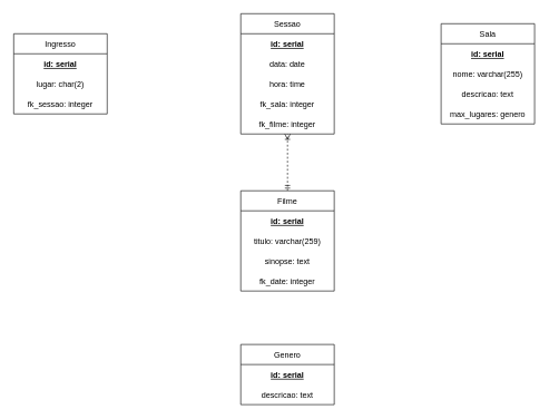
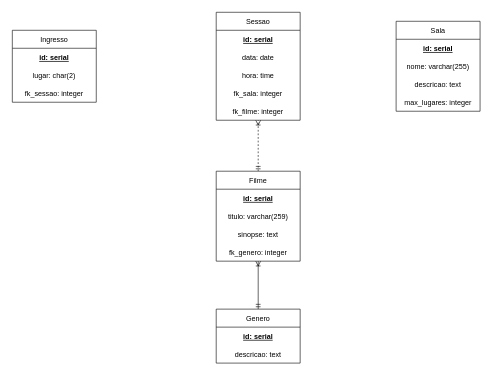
  <mxCell id="0" />
  <mxCell id="1" parent="0" />
  <mxCell id="2" style="edgeStyle=orthogonalEdgeStyle;rounded=0;orthogonalLoop=1;jettySize=auto;html=1;exitX=0.5;exitY=0;exitDx=0;exitDy=0;endArrow=ERoneToMany;endFill=0;startArrow=ERmandOne;startFill=0;dashed=1;" parent="1" source="3" target="12" edge="1"><mxGeometry relative="1" as="geometry" /></mxCell>
  <mxCell id="3" value="Filme" style="swimlane;fontStyle=0;childLayout=stackLayout;horizontal=1;startSize=30;horizontalStack=0;resizeParent=1;resizeParentMax=0;resizeLast=0;collapsible=1;marginBottom=0;align=center;" parent="1" vertex="1"><mxGeometry x="360" y="285" width="140" height="150" as="geometry" /></mxCell>
  <mxCell id="4" value="id: serial" style="text;strokeColor=none;fillColor=none;align=center;verticalAlign=middle;spacingLeft=4;spacingRight=4;overflow=hidden;points=[[0,0.5],[1,0.5]];portConstraint=eastwest;rotatable=0;fontStyle=5" parent="3" vertex="1"><mxGeometry y="30" width="140" height="30" as="geometry" /></mxCell>
  <mxCell id="5" value="titulo: varchar(259)" style="text;strokeColor=none;fillColor=none;align=center;verticalAlign=middle;spacingLeft=4;spacingRight=4;overflow=hidden;points=[[0,0.5],[1,0.5]];portConstraint=eastwest;rotatable=0;" parent="3" vertex="1"><mxGeometry y="60" width="140" height="30" as="geometry" /></mxCell>
  <mxCell id="6" value="sinopse: text" style="text;strokeColor=none;fillColor=none;align=center;verticalAlign=middle;spacingLeft=4;spacingRight=4;overflow=hidden;points=[[0,0.5],[1,0.5]];portConstraint=eastwest;rotatable=0;" parent="3" vertex="1"><mxGeometry y="90" width="140" height="30" as="geometry" /></mxCell>
- <mxCell id="7" value="fk_date: integer" style="text;strokeColor=none;fillColor=none;align=center;verticalAlign=middle;spacingLeft=4;spacingRight=4;overflow=hidden;points=[[0,0.5],[1,0.5]];portConstraint=eastwest;rotatable=0;" parent="3" vertex="1"><mxGeometry y="120" width="140" height="30" as="geometry" /></mxCell>
+ <mxCell id="7" value="fk_genero: integer" style="text;strokeColor=none;fillColor=none;align=center;verticalAlign=middle;spacingLeft=4;spacingRight=4;overflow=hidden;points=[[0,0.5],[1,0.5]];portConstraint=eastwest;rotatable=0;" parent="3" vertex="1"><mxGeometry y="120" width="140" height="30" as="geometry" /></mxCell>
  <mxCell id="8" value="Ingresso" style="swimlane;fontStyle=0;childLayout=stackLayout;horizontal=1;startSize=30;horizontalStack=0;resizeParent=1;resizeParentMax=0;resizeLast=0;collapsible=1;marginBottom=0;align=center;" parent="1" vertex="1"><mxGeometry x="20" y="50" width="140" height="120" as="geometry" /></mxCell>
  <mxCell id="9" value="id: serial" style="text;strokeColor=none;fillColor=none;align=center;verticalAlign=middle;spacingLeft=4;spacingRight=4;overflow=hidden;points=[[0,0.5],[1,0.5]];portConstraint=eastwest;rotatable=0;fontStyle=5" parent="8" vertex="1"><mxGeometry y="30" width="140" height="30" as="geometry" /></mxCell>
  <mxCell id="10" value="lugar: char(2)" style="text;strokeColor=none;fillColor=none;align=center;verticalAlign=middle;spacingLeft=4;spacingRight=4;overflow=hidden;points=[[0,0.5],[1,0.5]];portConstraint=eastwest;rotatable=0;" parent="8" vertex="1"><mxGeometry y="60" width="140" height="30" as="geometry" /></mxCell>
  <mxCell id="11" value="fk_sessao: integer" style="text;strokeColor=none;fillColor=none;align=center;verticalAlign=middle;spacingLeft=4;spacingRight=4;overflow=hidden;points=[[0,0.5],[1,0.5]];portConstraint=eastwest;rotatable=0;" parent="8" vertex="1"><mxGeometry y="90" width="140" height="30" as="geometry" /></mxCell>
  <mxCell id="12" value="Sessao" style="swimlane;fontStyle=0;childLayout=stackLayout;horizontal=1;startSize=30;horizontalStack=0;resizeParent=1;resizeParentMax=0;resizeLast=0;collapsible=1;marginBottom=0;align=center;" parent="1" vertex="1"><mxGeometry x="360" y="20" width="140" height="180" as="geometry" /></mxCell>
  <mxCell id="13" value="id: serial" style="text;strokeColor=none;fillColor=none;align=center;verticalAlign=middle;spacingLeft=4;spacingRight=4;overflow=hidden;points=[[0,0.5],[1,0.5]];portConstraint=eastwest;rotatable=0;fontStyle=5" parent="12" vertex="1"><mxGeometry y="30" width="140" height="30" as="geometry" /></mxCell>
  <mxCell id="14" value="data: date" style="text;strokeColor=none;fillColor=none;align=center;verticalAlign=middle;spacingLeft=4;spacingRight=4;overflow=hidden;points=[[0,0.5],[1,0.5]];portConstraint=eastwest;rotatable=0;fontStyle=0" parent="12" vertex="1"><mxGeometry y="60" width="140" height="30" as="geometry" /></mxCell>
  <mxCell id="15" value="hora: time" style="text;strokeColor=none;fillColor=none;align=center;verticalAlign=middle;spacingLeft=4;spacingRight=4;overflow=hidden;points=[[0,0.5],[1,0.5]];portConstraint=eastwest;rotatable=0;fontStyle=0" parent="12" vertex="1"><mxGeometry y="90" width="140" height="30" as="geometry" /></mxCell>
  <mxCell id="16" value="fk_sala: integer" style="text;strokeColor=none;fillColor=none;align=center;verticalAlign=middle;spacingLeft=4;spacingRight=4;overflow=hidden;points=[[0,0.5],[1,0.5]];portConstraint=eastwest;rotatable=0;fontStyle=0" parent="12" vertex="1"><mxGeometry y="120" width="140" height="30" as="geometry" /></mxCell>
  <mxCell id="17" value="fk_filme: integer" style="text;strokeColor=none;fillColor=none;align=center;verticalAlign=middle;spacingLeft=4;spacingRight=4;overflow=hidden;points=[[0,0.5],[1,0.5]];portConstraint=eastwest;rotatable=0;fontStyle=0" parent="12" vertex="1"><mxGeometry y="150" width="140" height="30" as="geometry" /></mxCell>
  <mxCell id="18" value="Sala" style="swimlane;fontStyle=0;childLayout=stackLayout;horizontal=1;startSize=30;horizontalStack=0;resizeParent=1;resizeParentMax=0;resizeLast=0;collapsible=1;marginBottom=0;align=center;" parent="1" vertex="1"><mxGeometry x="660" y="35" width="140" height="150" as="geometry" /></mxCell>
  <mxCell id="19" value="id: serial" style="text;strokeColor=none;fillColor=none;align=center;verticalAlign=middle;spacingLeft=4;spacingRight=4;overflow=hidden;points=[[0,0.5],[1,0.5]];portConstraint=eastwest;rotatable=0;fontStyle=5" parent="18" vertex="1"><mxGeometry y="30" width="140" height="30" as="geometry" /></mxCell>
  <mxCell id="20" value="nome: varchar(255)" style="text;strokeColor=none;fillColor=none;align=center;verticalAlign=middle;spacingLeft=4;spacingRight=4;overflow=hidden;points=[[0,0.5],[1,0.5]];portConstraint=eastwest;rotatable=0;" parent="18" vertex="1"><mxGeometry y="60" width="140" height="30" as="geometry" /></mxCell>
  <mxCell id="21" value="descricao: text" style="text;strokeColor=none;fillColor=none;align=center;verticalAlign=middle;spacingLeft=4;spacingRight=4;overflow=hidden;points=[[0,0.5],[1,0.5]];portConstraint=eastwest;rotatable=0;" parent="18" vertex="1"><mxGeometry y="90" width="140" height="30" as="geometry" /></mxCell>
- <mxCell id="22" value="max_lugares: genero" style="text;strokeColor=none;fillColor=none;align=center;verticalAlign=middle;spacingLeft=4;spacingRight=4;overflow=hidden;points=[[0,0.5],[1,0.5]];portConstraint=eastwest;rotatable=0;" parent="18" vertex="1"><mxGeometry y="120" width="140" height="30" as="geometry" /></mxCell>
+ <mxCell id="22" value="max_lugares: integer" style="text;strokeColor=none;fillColor=none;align=center;verticalAlign=middle;spacingLeft=4;spacingRight=4;overflow=hidden;points=[[0,0.5],[1,0.5]];portConstraint=eastwest;rotatable=0;" parent="18" vertex="1"><mxGeometry y="120" width="140" height="30" as="geometry" /></mxCell>
+ <mxCell id="23" style="edgeStyle=orthogonalEdgeStyle;rounded=0;orthogonalLoop=1;jettySize=auto;html=1;exitX=0.5;exitY=0;exitDx=0;exitDy=0;startArrow=ERmandOne;startFill=0;endArrow=ERoneToMany;endFill=0;" parent="1" source="24" target="3" edge="1"><mxGeometry relative="1" as="geometry" /></mxCell>
  <mxCell id="24" value="Genero" style="swimlane;fontStyle=0;childLayout=stackLayout;horizontal=1;startSize=30;horizontalStack=0;resizeParent=1;resizeParentMax=0;resizeLast=0;collapsible=1;marginBottom=0;align=center;" parent="1" vertex="1"><mxGeometry x="360" y="515" width="140" height="90" as="geometry" /></mxCell>
  <mxCell id="25" value="id: serial" style="text;strokeColor=none;fillColor=none;align=center;verticalAlign=middle;spacingLeft=4;spacingRight=4;overflow=hidden;points=[[0,0.5],[1,0.5]];portConstraint=eastwest;rotatable=0;fontStyle=5" parent="24" vertex="1"><mxGeometry y="30" width="140" height="30" as="geometry" /></mxCell>
  <mxCell id="26" value="descricao: text" style="text;strokeColor=none;fillColor=none;align=center;verticalAlign=middle;spacingLeft=4;spacingRight=4;overflow=hidden;points=[[0,0.5],[1,0.5]];portConstraint=eastwest;rotatable=0;" parent="24" vertex="1"><mxGeometry y="60" width="140" height="30" as="geometry" /></mxCell>
